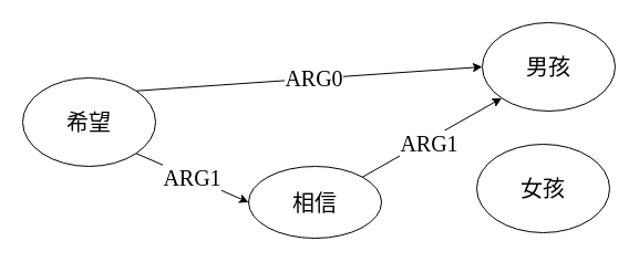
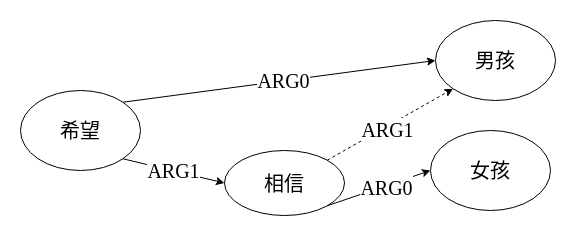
  <mxCell id="0" />
  <mxCell id="1" parent="0" />
  <mxCell id="2" value="ARG1" style="rounded=0;orthogonalLoop=1;jettySize=auto;html=1;exitX=1;exitY=1;exitDx=0;exitDy=0;entryX=0;entryY=0.5;entryDx=0;entryDy=0;fontFamily=Times New Roman;fontSize=20;" edge="1" parent="1" source="5" target="10"><mxGeometry x="-0.004" relative="1" as="geometry"><mxPoint as="offset" /></mxGeometry></mxCell>
  <mxCell id="3" style="rounded=0;orthogonalLoop=1;jettySize=auto;html=1;exitX=1;exitY=0;exitDx=0;exitDy=0;entryX=0;entryY=0.5;entryDx=0;entryDy=0;fontSize=20;" edge="1" parent="1" source="5" target="12"><mxGeometry relative="1" as="geometry" /></mxCell>
  <mxCell id="4" value="ARG0" style="edgeLabel;html=1;align=center;verticalAlign=middle;resizable=0;points=[];fontFamily=Times New Roman;fontSize=20;" vertex="1" connectable="0" parent="3"><mxGeometry x="0.029" y="1" relative="1" as="geometry"><mxPoint as="offset" /></mxGeometry></mxCell>
- <mxCell id="5" value="希望" style="ellipse;whiteSpace=wrap;html=1;fontFamily=宋体-简;fontSize=20;" vertex="1" parent="1"><mxGeometry x="20" y="70" width="120" height="80" as="geometry" /></mxCell>
- <mxCell id="6" style="rounded=0;orthogonalLoop=1;jettySize=auto;html=1;exitX=1;exitY=0;exitDx=0;exitDy=0;entryX=0;entryY=1;entryDx=0;entryDy=0;fontSize=20;" edge="1" parent="1" source="10" target="12"><mxGeometry relative="1" as="geometry"><mxPoint x="339.996" y="180.856" as="sourcePoint" /><mxPoint x="448.57" y="79.14" as="targetPoint" /></mxGeometry></mxCell>
+ <mxCell id="5" value="希望" style="ellipse;whiteSpace=wrap;html=1;fontFamily=宋体-简;fontSize=20;" vertex="1" parent="1"><mxGeometry x="20" y="90" width="120" height="80" as="geometry" /></mxCell>
+ <mxCell id="6" style="rounded=0;orthogonalLoop=1;jettySize=auto;html=1;exitX=1;exitY=0;exitDx=0;exitDy=0;entryX=0;entryY=1;entryDx=0;entryDy=0;fontSize=20;dashed=1;" edge="1" parent="1" source="10" target="12"><mxGeometry relative="1" as="geometry"><mxPoint x="339.996" y="180.856" as="sourcePoint" /><mxPoint x="448.57" y="79.14" as="targetPoint" /></mxGeometry></mxCell>
  <mxCell id="7" value="ARG1" style="edgeLabel;html=1;align=center;verticalAlign=middle;resizable=0;points=[];fontFamily=Times New Roman;fontSize=20;" vertex="1" connectable="0" parent="6"><mxGeometry x="-0.069" y="-2" relative="1" as="geometry"><mxPoint as="offset" /></mxGeometry></mxCell>
+ <mxCell id="8" style="rounded=0;orthogonalLoop=1;jettySize=auto;html=1;exitX=1;exitY=1;exitDx=0;exitDy=0;entryX=0;entryY=0.5;entryDx=0;entryDy=0;fontSize=20;" edge="1" parent="1" source="10" target="11"><mxGeometry relative="1" as="geometry" /></mxCell>
+ <mxCell id="9" value="ARG0" style="edgeLabel;html=1;align=center;verticalAlign=middle;resizable=0;points=[];fontFamily=Times New Roman;fontSize=20;" vertex="1" connectable="0" parent="8"><mxGeometry x="0.131" y="-1" relative="1" as="geometry"><mxPoint as="offset" /></mxGeometry></mxCell>
  <mxCell id="10" value="相信" style="ellipse;whiteSpace=wrap;html=1;fontSize=20;" vertex="1" parent="1"><mxGeometry x="224" y="150" width="120" height="65" as="geometry" /></mxCell>
  <mxCell id="11" value="女孩" style="ellipse;whiteSpace=wrap;html=1;fontFamily=宋体-简;fontSize=20;" vertex="1" parent="1"><mxGeometry x="430" y="130" width="120" height="80" as="geometry" /></mxCell>
  <mxCell id="12" value="男孩" style="ellipse;whiteSpace=wrap;html=1;fontFamily=宋体-简;fontSize=20;" vertex="1" parent="1"><mxGeometry x="435" y="20" width="120" height="80" as="geometry" /></mxCell>
